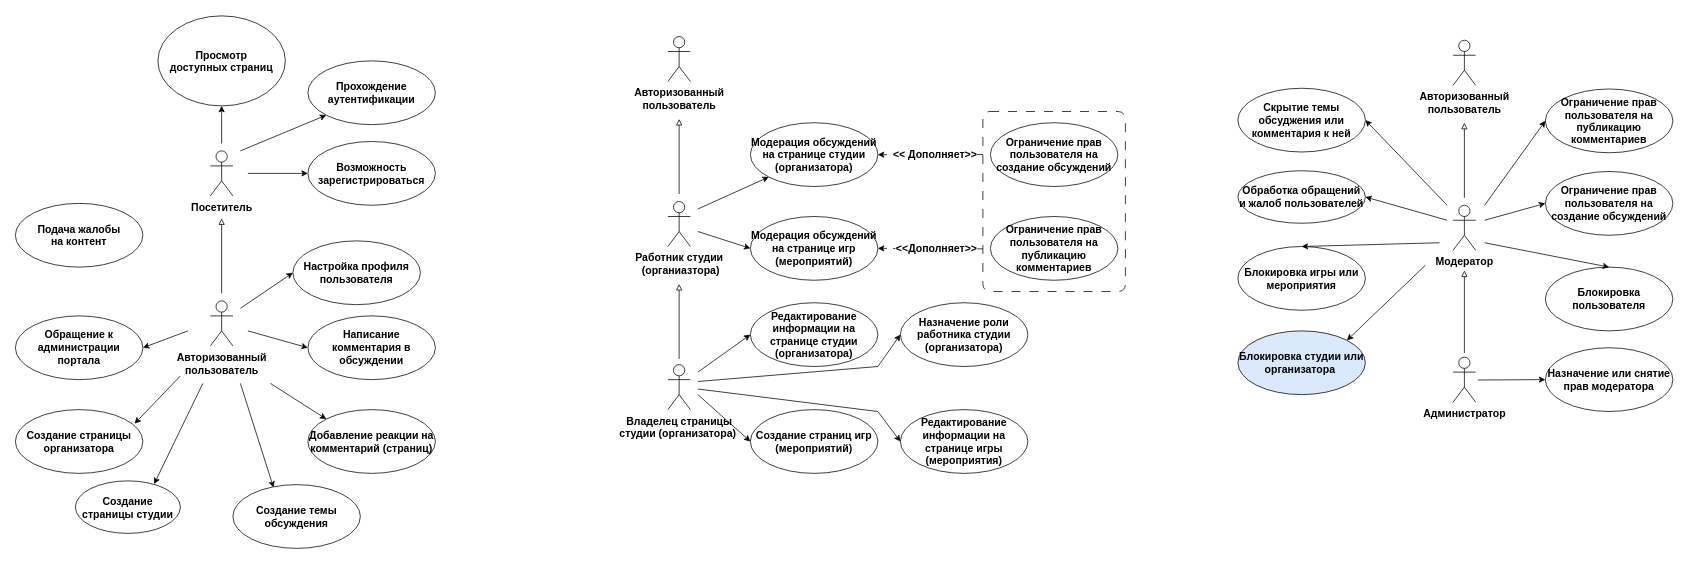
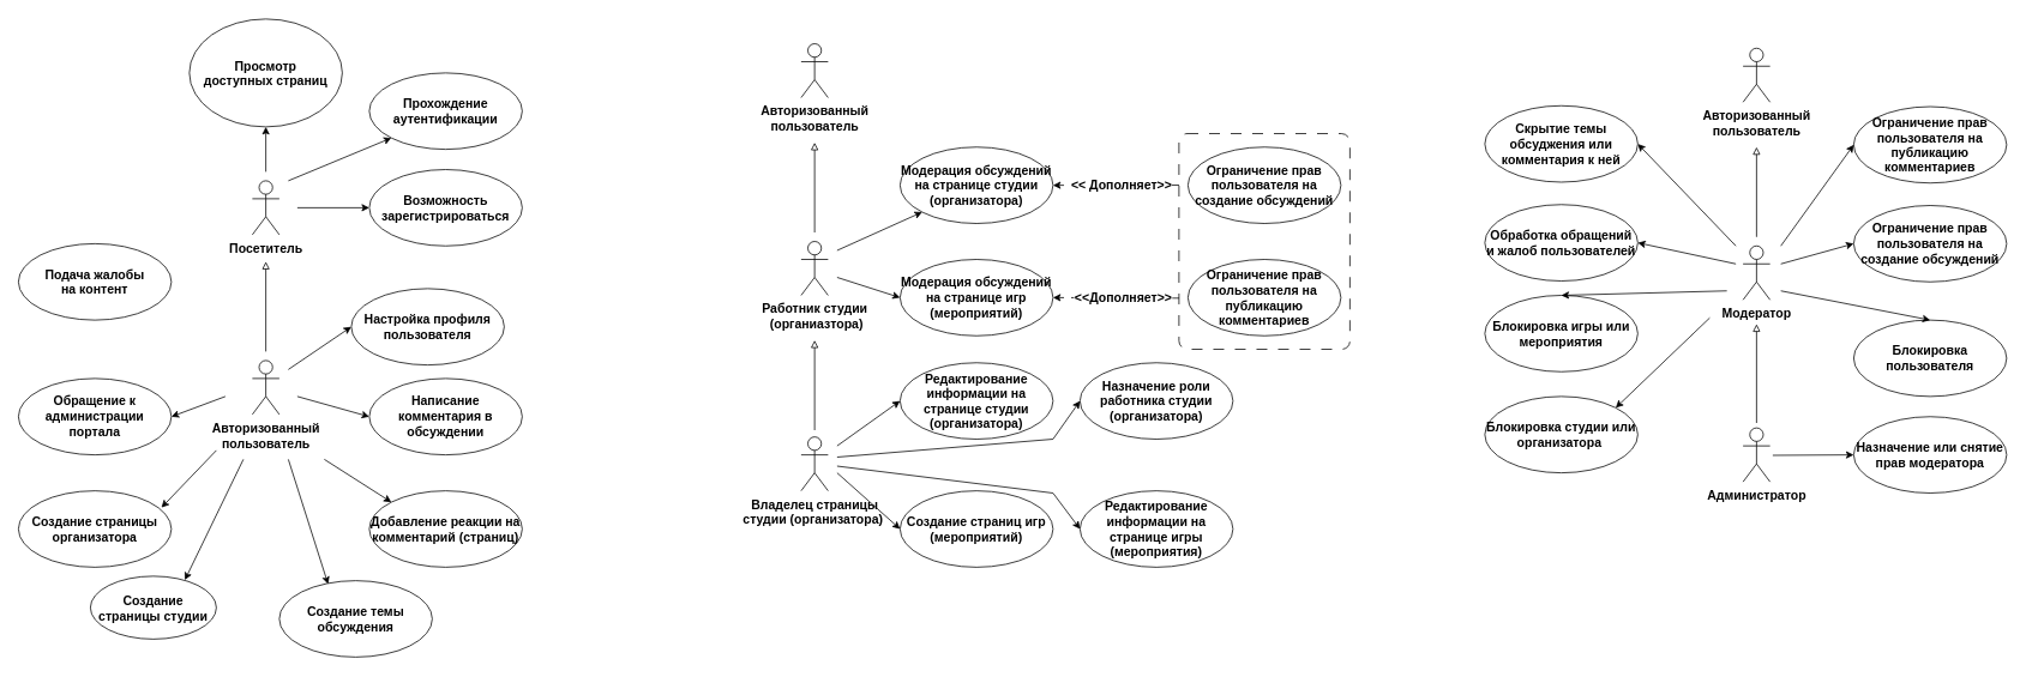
  <mxCell id="0" />
  <mxCell id="1" parent="0" />
  <mxCell id="2" value="" style="rounded=1;whiteSpace=wrap;html=1;fillColor=none;strokeWidth=1;dashed=1;dashPattern=12 12;arcSize=5;" parent="1" vertex="1"><mxGeometry x="1310" y="148" width="190" height="240" as="geometry" /></mxCell>
  <mxCell id="3" value="Редактирование информации на странице игры (мероприятия)" style="ellipse;whiteSpace=wrap;html=1;fontSize=14;fontStyle=1" parent="1" vertex="1"><mxGeometry x="1200" y="545.5" width="170" height="85" as="geometry" /></mxCell>
  <mxCell id="4" value="Назначение роли работника студии (организатора)" style="ellipse;whiteSpace=wrap;html=1;fontSize=14;fontStyle=1" parent="1" vertex="1"><mxGeometry x="1200" y="403" width="170" height="85" as="geometry" /></mxCell>
  <mxCell id="5" style="rounded=0;orthogonalLoop=1;jettySize=auto;html=1;entryX=0.5;entryY=1;entryDx=0;entryDy=0;" parent="1" target="9" edge="1"><mxGeometry relative="1" as="geometry"><mxPoint x="295" y="190.5" as="sourcePoint" /></mxGeometry></mxCell>
  <mxCell id="6" style="rounded=0;orthogonalLoop=1;jettySize=auto;html=1;entryX=0;entryY=0.5;entryDx=0;entryDy=0;" parent="1" target="10" edge="1"><mxGeometry relative="1" as="geometry"><mxPoint x="330" y="230.5" as="sourcePoint" /></mxGeometry></mxCell>
  <mxCell id="7" style="rounded=0;orthogonalLoop=1;jettySize=auto;html=1;entryX=0;entryY=1;entryDx=0;entryDy=0;" parent="1" target="36" edge="1"><mxGeometry relative="1" as="geometry"><mxPoint x="320" y="200.5" as="sourcePoint" /></mxGeometry></mxCell>
  <mxCell id="8" value="Посетитель" style="shape=umlActor;verticalLabelPosition=bottom;verticalAlign=top;html=1;outlineConnect=0;fontSize=14;fontStyle=1" parent="1" vertex="1"><mxGeometry x="280" y="200.5" width="30" height="60" as="geometry" /></mxCell>
  <mxCell id="9" value="Просмотр&lt;div&gt;доступных страниц&lt;/div&gt;" style="ellipse;whiteSpace=wrap;html=1;fontSize=14;fontStyle=1" parent="1" vertex="1"><mxGeometry x="210" y="20.5" width="170" height="120" as="geometry" /></mxCell>
  <mxCell id="10" value="Возможность&lt;div&gt;зарегистрироваться&lt;/div&gt;" style="ellipse;whiteSpace=wrap;html=1;fontSize=14;fontStyle=1" parent="1" vertex="1"><mxGeometry x="410" y="188" width="170" height="85" as="geometry" /></mxCell>
  <mxCell id="11" style="rounded=0;orthogonalLoop=1;jettySize=auto;html=1;endArrow=block;endFill=0;" parent="1" edge="1"><mxGeometry relative="1" as="geometry"><mxPoint x="295" y="390.5" as="sourcePoint" /><mxPoint x="295" y="290.5" as="targetPoint" /></mxGeometry></mxCell>
  <mxCell id="12" style="rounded=0;orthogonalLoop=1;jettySize=auto;html=1;entryX=0;entryY=0.5;entryDx=0;entryDy=0;" parent="1" target="16" edge="1"><mxGeometry relative="1" as="geometry"><mxPoint x="320" y="410.5" as="sourcePoint" /></mxGeometry></mxCell>
  <mxCell id="13" style="rounded=0;orthogonalLoop=1;jettySize=auto;html=1;entryX=0;entryY=0;entryDx=0;entryDy=0;" parent="1" target="20" edge="1"><mxGeometry relative="1" as="geometry"><mxPoint x="360" y="510.5" as="sourcePoint" /></mxGeometry></mxCell>
  <mxCell id="14" style="rounded=0;orthogonalLoop=1;jettySize=auto;html=1;entryX=0;entryY=0.5;entryDx=0;entryDy=0;" parent="1" target="21" edge="1"><mxGeometry relative="1" as="geometry"><mxPoint x="330" y="440.5" as="sourcePoint" /></mxGeometry></mxCell>
  <mxCell id="15" value="Авторизованный&lt;div&gt;пользователь&lt;/div&gt;" style="shape=umlActor;verticalLabelPosition=bottom;verticalAlign=top;html=1;outlineConnect=0;fontSize=14;fontStyle=1" parent="1" vertex="1"><mxGeometry x="280" y="400.5" width="30" height="60" as="geometry" /></mxCell>
  <mxCell id="16" value="Настройка профиля&lt;div&gt;пользователя&lt;/div&gt;" style="ellipse;whiteSpace=wrap;html=1;fontSize=14;fontStyle=1" parent="1" vertex="1"><mxGeometry x="390" y="320.5" width="170" height="85" as="geometry" /></mxCell>
  <mxCell id="17" value="Подача жалобы&lt;div&gt;на контент&lt;/div&gt;" style="ellipse;whiteSpace=wrap;html=1;fontSize=14;fontStyle=1" parent="1" vertex="1"><mxGeometry x="20" y="270.5" width="170" height="85" as="geometry" /></mxCell>
  <mxCell id="18" value="Обращение к администрации портала" style="ellipse;whiteSpace=wrap;html=1;fontSize=14;fontStyle=1" parent="1" vertex="1"><mxGeometry x="20" y="420.5" width="170" height="85" as="geometry" /></mxCell>
  <mxCell id="19" value="Создание страницы студии" style="ellipse;whiteSpace=wrap;html=1;fontSize=14;fontStyle=1" parent="1" vertex="1"><mxGeometry x="100" y="640.5" width="140" height="70" as="geometry" /></mxCell>
  <mxCell id="20" value="Добавление реакции на комментарий (страниц)" style="ellipse;whiteSpace=wrap;html=1;fontSize=14;fontStyle=1" parent="1" vertex="1"><mxGeometry x="410" y="545.5" width="170" height="85" as="geometry" /></mxCell>
  <mxCell id="21" value="Написание комментария в обсуждении" style="ellipse;whiteSpace=wrap;html=1;fontSize=14;fontStyle=1" parent="1" vertex="1"><mxGeometry x="410" y="420.5" width="170" height="85" as="geometry" /></mxCell>
  <mxCell id="22" value="Создание страницы организатора" style="ellipse;whiteSpace=wrap;html=1;fontSize=14;fontStyle=1" parent="1" vertex="1"><mxGeometry x="20" y="545.5" width="170" height="85" as="geometry" /></mxCell>
  <mxCell id="23" style="edgeStyle=orthogonalEdgeStyle;rounded=0;orthogonalLoop=1;jettySize=auto;html=1;endArrow=block;endFill=0;" parent="1" edge="1"><mxGeometry relative="1" as="geometry"><mxPoint x="905" y="258" as="sourcePoint" /><mxPoint x="905" y="158" as="targetPoint" /></mxGeometry></mxCell>
  <mxCell id="24" style="rounded=0;orthogonalLoop=1;jettySize=auto;html=1;entryX=0;entryY=1;entryDx=0;entryDy=0;" parent="1" target="27" edge="1"><mxGeometry relative="1" as="geometry"><mxPoint x="930" y="278" as="sourcePoint" /></mxGeometry></mxCell>
  <mxCell id="25" style="rounded=0;orthogonalLoop=1;jettySize=auto;html=1;entryX=0;entryY=0.5;entryDx=0;entryDy=0;" parent="1" target="28" edge="1"><mxGeometry relative="1" as="geometry"><mxPoint x="930" y="308" as="sourcePoint" /></mxGeometry></mxCell>
  <mxCell id="26" value="&lt;div&gt;Работник студии&lt;/div&gt;&lt;div&gt;&amp;nbsp;(&lt;span style=&quot;background-color: transparent; color: light-dark(rgb(0, 0, 0), rgb(255, 255, 255));&quot;&gt;органиазтора&lt;/span&gt;&lt;span style=&quot;background-color: transparent; color: light-dark(rgb(0, 0, 0), rgb(255, 255, 255));&quot;&gt;)&lt;/span&gt;&lt;/div&gt;" style="shape=umlActor;verticalLabelPosition=bottom;verticalAlign=top;html=1;outlineConnect=0;fontSize=14;fontStyle=1" parent="1" vertex="1"><mxGeometry x="890" y="268" width="30" height="60" as="geometry" /></mxCell>
  <mxCell id="27" value="Модерация обсуждений на странице студии (организатора)&lt;span style=&quot;color: rgba(0, 0, 0, 0); font-family: monospace; font-size: 0px; font-weight: 400; text-align: start; text-wrap-mode: nowrap;&quot;&gt;%3CmxGraphModel%3E%3Croot%3E%3CmxCell%20id%3D%220%22%2F%3E%3CmxCell%20id%3D%221%22%20parent%3D%220%22%2F%3E%3CmxCell%20id%3D%222%22%20value%3D%22%D0%92%D0%BE%D0%B7%D0%BC%D0%BE%D0%B6%D0%BD%D0%BE%D1%81%D1%82%D1%8C%26lt%3Bdiv%26gt%3B%D0%B7%D0%B0%D1%80%D0%B5%D0%B3%D0%B8%D1%81%D1%82%D1%80%D0%B8%D1%80%D0%BE%D0%B2%D0%B0%D1%82%D1%8C%D1%81%D1%8F%26lt%3B%2Fdiv%26gt%3B%22%20style%3D%22ellipse%3BwhiteSpace%3Dwrap%3Bhtml%3D1%3BfontSize%3D14%3BfontStyle%3D1%22%20vertex%3D%221%22%20parent%3D%221%22%3E%3CmxGeometry%20x%3D%22-390%22%20y%3D%22187.5%22%20width%3D%22170%22%20height%3D%2285%22%20as%3D%22geometry%22%2F%3E%3C%2FmxCell%3E%3C%2Froot%3E%3C%2FmxGraphModel%3E&lt;/span&gt;" style="ellipse;whiteSpace=wrap;html=1;fontSize=14;fontStyle=1" parent="1" vertex="1"><mxGeometry x="1000" y="163" width="170" height="85" as="geometry" /></mxCell>
  <mxCell id="28" value="Модерация обсуждений на странице игр (мероприятий)" style="ellipse;whiteSpace=wrap;html=1;fontSize=14;fontStyle=1" parent="1" vertex="1"><mxGeometry x="1000" y="288" width="170" height="85" as="geometry" /></mxCell>
  <mxCell id="29" style="rounded=0;orthogonalLoop=1;jettySize=auto;html=1;entryX=1;entryY=0.5;entryDx=0;entryDy=0;dashed=1;dashPattern=8 8;exitX=0.001;exitY=0.763;exitDx=0;exitDy=0;exitPerimeter=0;" parent="1" source="2" target="28" edge="1"><mxGeometry relative="1" as="geometry" /></mxCell>
  <mxCell id="30" value="&amp;lt;&amp;lt;Дополняет&amp;gt;&amp;gt;" style="edgeLabel;html=1;align=center;verticalAlign=middle;resizable=0;points=[];fontStyle=1;fontSize=14;" parent="29" vertex="1" connectable="0"><mxGeometry x="0.403" relative="1" as="geometry"><mxPoint x="35" as="offset" /></mxGeometry></mxCell>
  <mxCell id="31" value="Ограничение прав пользователя на публикацию комментариев" style="ellipse;whiteSpace=wrap;html=1;fontSize=14;fontStyle=1" parent="1" vertex="1"><mxGeometry x="1320" y="288" width="170" height="85" as="geometry" /></mxCell>
  <mxCell id="32" style="rounded=0;orthogonalLoop=1;jettySize=auto;html=1;entryX=1;entryY=0.5;entryDx=0;entryDy=0;dashed=1;dashPattern=8 8;exitX=0.001;exitY=0.239;exitDx=0;exitDy=0;exitPerimeter=0;" parent="1" source="2" target="27" edge="1"><mxGeometry relative="1" as="geometry" /></mxCell>
  <mxCell id="33" value="&amp;lt;&amp;lt; Дополняет&amp;gt;&amp;gt;" style="edgeLabel;html=1;align=center;verticalAlign=middle;resizable=0;points=[];fontStyle=1;fontSize=14;" parent="32" vertex="1" connectable="0"><mxGeometry x="0.112" y="-1" relative="1" as="geometry"><mxPoint x="13" y="1" as="offset" /></mxGeometry></mxCell>
  <mxCell id="34" value="Ограничение прав пользователя на создание обсуждений" style="ellipse;whiteSpace=wrap;html=1;fontSize=14;fontStyle=1" parent="1" vertex="1"><mxGeometry x="1320" y="163" width="170" height="85" as="geometry" /></mxCell>
  <mxCell id="35" value="Авторизованный&lt;div&gt;пользователь&lt;/div&gt;" style="shape=umlActor;verticalLabelPosition=bottom;verticalAlign=top;html=1;outlineConnect=0;fontSize=14;fontStyle=1" parent="1" vertex="1"><mxGeometry x="890" y="48" width="30" height="60" as="geometry" /></mxCell>
  <mxCell id="36" value="Прохождение аутентификации" style="ellipse;whiteSpace=wrap;html=1;fontSize=14;fontStyle=1" parent="1" vertex="1"><mxGeometry x="410" y="80.5" width="170" height="85" as="geometry" /></mxCell>
  <mxCell id="37" value="" style="rounded=0;orthogonalLoop=1;jettySize=auto;html=1;entryX=0.319;entryY=0.046;entryDx=0;entryDy=0;entryPerimeter=0;" parent="1" target="38" edge="1"><mxGeometry relative="1" as="geometry"><mxPoint x="320" y="510.5" as="sourcePoint" /><mxPoint x="310" y="813.5" as="targetPoint" /></mxGeometry></mxCell>
  <mxCell id="38" value="Создание темы обсуждения" style="ellipse;whiteSpace=wrap;html=1;fontSize=14;fontStyle=1" parent="1" vertex="1"><mxGeometry x="310" y="645.5" width="170" height="85" as="geometry" /></mxCell>
  <mxCell id="39" style="rounded=0;orthogonalLoop=1;jettySize=auto;html=1;entryX=0.75;entryY=0.061;entryDx=0;entryDy=0;entryPerimeter=0;" parent="1" target="19" edge="1"><mxGeometry relative="1" as="geometry"><mxPoint x="270" y="510.5" as="sourcePoint" /></mxGeometry></mxCell>
  <mxCell id="40" style="rounded=0;orthogonalLoop=1;jettySize=auto;html=1;entryX=0.935;entryY=0.22;entryDx=0;entryDy=0;entryPerimeter=0;" parent="1" target="22" edge="1"><mxGeometry relative="1" as="geometry"><mxPoint x="240" y="500.5" as="sourcePoint" /></mxGeometry></mxCell>
  <mxCell id="41" style="rounded=0;orthogonalLoop=1;jettySize=auto;html=1;entryX=1;entryY=0.5;entryDx=0;entryDy=0;" parent="1" target="18" edge="1"><mxGeometry relative="1" as="geometry"><mxPoint x="250" y="440.5" as="sourcePoint" /></mxGeometry></mxCell>
  <mxCell id="42" style="rounded=0;orthogonalLoop=1;jettySize=auto;html=1;endArrow=block;endFill=0;" parent="1" edge="1"><mxGeometry relative="1" as="geometry"><mxPoint x="905" y="478" as="sourcePoint" /><mxPoint x="905" y="378" as="targetPoint" /></mxGeometry></mxCell>
  <mxCell id="43" style="rounded=0;orthogonalLoop=1;jettySize=auto;html=1;entryX=0;entryY=0.5;entryDx=0;entryDy=0;" parent="1" target="46" edge="1"><mxGeometry relative="1" as="geometry"><mxPoint x="930" y="495.5" as="sourcePoint" /></mxGeometry></mxCell>
  <mxCell id="44" style="rounded=0;orthogonalLoop=1;jettySize=auto;html=1;entryX=0;entryY=0.5;entryDx=0;entryDy=0;" parent="1" target="47" edge="1"><mxGeometry relative="1" as="geometry"><mxPoint x="930" y="525.5" as="sourcePoint" /></mxGeometry></mxCell>
  <mxCell id="45" value="&lt;div&gt;Владелец страницы&lt;/div&gt;&lt;div&gt;студии (организатора)&amp;nbsp;&lt;/div&gt;" style="shape=umlActor;verticalLabelPosition=bottom;verticalAlign=top;html=1;outlineConnect=0;fontSize=14;fontStyle=1" parent="1" vertex="1"><mxGeometry x="890" y="485.5" width="30" height="60" as="geometry" /></mxCell>
  <mxCell id="46" value="Редактирование информации на странице студии (организатора)" style="ellipse;whiteSpace=wrap;html=1;fontSize=14;fontStyle=1" parent="1" vertex="1"><mxGeometry x="1000" y="403" width="170" height="85" as="geometry" /></mxCell>
  <mxCell id="47" value="Создание страниц игр (мероприятий)" style="ellipse;whiteSpace=wrap;html=1;fontSize=14;fontStyle=1" parent="1" vertex="1"><mxGeometry x="1000" y="545.5" width="170" height="85" as="geometry" /></mxCell>
  <mxCell id="48" style="edgeStyle=orthogonalEdgeStyle;rounded=0;orthogonalLoop=1;jettySize=auto;html=1;endArrow=block;endFill=0;" parent="1" edge="1"><mxGeometry relative="1" as="geometry"><mxPoint x="1952" y="263" as="sourcePoint" /><mxPoint x="1952" y="163" as="targetPoint" /></mxGeometry></mxCell>
  <mxCell id="49" style="rounded=0;orthogonalLoop=1;jettySize=auto;html=1;entryX=1;entryY=0.5;entryDx=0;entryDy=0;" parent="1" target="62" edge="1"><mxGeometry relative="1" as="geometry"><mxPoint x="1929" y="273" as="sourcePoint" /></mxGeometry></mxCell>
  <mxCell id="50" style="rounded=0;orthogonalLoop=1;jettySize=auto;html=1;entryX=1;entryY=0.5;entryDx=0;entryDy=0;" parent="1" target="61" edge="1"><mxGeometry relative="1" as="geometry"><mxPoint x="1929" y="293" as="sourcePoint" /></mxGeometry></mxCell>
  <mxCell id="51" style="rounded=0;orthogonalLoop=1;jettySize=auto;html=1;entryX=0;entryY=0.5;entryDx=0;entryDy=0;" parent="1" target="56" edge="1"><mxGeometry relative="1" as="geometry"><mxPoint x="1979" y="273" as="sourcePoint" /></mxGeometry></mxCell>
  <mxCell id="52" style="rounded=0;orthogonalLoop=1;jettySize=auto;html=1;entryX=0;entryY=0.5;entryDx=0;entryDy=0;" parent="1" target="57" edge="1"><mxGeometry relative="1" as="geometry"><mxPoint x="1979" y="293" as="sourcePoint" /></mxGeometry></mxCell>
  <mxCell id="53" style="rounded=0;orthogonalLoop=1;jettySize=auto;html=1;entryX=1;entryY=0;entryDx=0;entryDy=0;" edge="1" parent="1" target="59"><mxGeometry relative="1" as="geometry"><mxPoint x="1900" y="353" as="sourcePoint" /></mxGeometry></mxCell>
  <mxCell id="54" value="&lt;div&gt;Модератор&lt;/div&gt;" style="shape=umlActor;verticalLabelPosition=bottom;verticalAlign=top;html=1;outlineConnect=0;fontSize=14;fontStyle=1" parent="1" vertex="1"><mxGeometry x="1937" y="273" width="30" height="60" as="geometry" /></mxCell>
  <mxCell id="55" value="Авторизованный&lt;div&gt;пользователь&lt;/div&gt;" style="shape=umlActor;verticalLabelPosition=bottom;verticalAlign=top;html=1;outlineConnect=0;fontSize=14;fontStyle=1" parent="1" vertex="1"><mxGeometry x="1937" y="53" width="30" height="60" as="geometry" /></mxCell>
  <mxCell id="56" value="Ограничение прав пользователя на публикацию комментариев" style="ellipse;whiteSpace=wrap;html=1;fontSize=14;fontStyle=1" parent="1" vertex="1"><mxGeometry x="2060" y="118" width="170" height="85" as="geometry" /></mxCell>
  <mxCell id="57" value="Ограничение прав пользователя на создание обсуждений" style="ellipse;whiteSpace=wrap;html=1;fontSize=14;fontStyle=1" parent="1" vertex="1"><mxGeometry x="2060" y="228" width="170" height="85" as="geometry" /></mxCell>
  <mxCell id="58" value="Блокировка пользователя" style="ellipse;whiteSpace=wrap;html=1;fontSize=14;fontStyle=1" parent="1" vertex="1"><mxGeometry x="2060" y="355.5" width="170" height="85" as="geometry" /></mxCell>
- <mxCell id="59" value="Блокировка студии или организатора&amp;nbsp;" style="ellipse;whiteSpace=wrap;html=1;fontSize=14;fontStyle=1;fillColor=#dae8fc;" parent="1" vertex="1"><mxGeometry x="1650" y="440.5" width="170" height="85" as="geometry" /></mxCell>
+ <mxCell id="59" value="Блокировка студии или организатора&amp;nbsp;" style="ellipse;whiteSpace=wrap;html=1;fontSize=14;fontStyle=1" parent="1" vertex="1"><mxGeometry x="1650" y="440.5" width="170" height="85" as="geometry" /></mxCell>
  <mxCell id="60" value="Блокировка игры или мероприятия" style="ellipse;whiteSpace=wrap;html=1;fontSize=14;fontStyle=1" parent="1" vertex="1"><mxGeometry x="1650" y="328" width="170" height="85" as="geometry" /></mxCell>
- <mxCell id="61" value="Обработка обращений и жалоб пользователей" style="ellipse;whiteSpace=wrap;html=1;fontSize=14;fontStyle=1" parent="1" vertex="1"><mxGeometry x="1650" y="227" width="170" height="70" as="geometry" /></mxCell>
+ <mxCell id="61" value="Обработка обращений и жалоб пользователей" style="ellipse;whiteSpace=wrap;html=1;fontSize=14;fontStyle=1" parent="1" vertex="1"><mxGeometry x="1650" y="227" width="170" height="85" as="geometry" /></mxCell>
  <mxCell id="62" value="Скрытие темы обсуджения или комментария к ней" style="ellipse;whiteSpace=wrap;html=1;fontSize=14;fontStyle=1" parent="1" vertex="1"><mxGeometry x="1650" y="117" width="170" height="85" as="geometry" /></mxCell>
  <mxCell id="63" style="rounded=0;orthogonalLoop=1;jettySize=auto;html=1;entryX=0;entryY=0.5;entryDx=0;entryDy=0;" parent="1" target="4" edge="1"><mxGeometry relative="1" as="geometry"><mxPoint x="930" y="508" as="sourcePoint" /><Array as="points"><mxPoint x="1170" y="488" /></Array></mxGeometry></mxCell>
  <mxCell id="64" style="rounded=0;orthogonalLoop=1;jettySize=auto;html=1;entryX=0;entryY=0.5;entryDx=0;entryDy=0;" parent="1" target="3" edge="1"><mxGeometry relative="1" as="geometry"><mxPoint x="930" y="518" as="sourcePoint" /><Array as="points"><mxPoint x="1170" y="548" /></Array></mxGeometry></mxCell>
  <mxCell id="65" style="rounded=0;orthogonalLoop=1;jettySize=auto;html=1;entryX=0.5;entryY=0;entryDx=0;entryDy=0;" parent="1" target="58" edge="1"><mxGeometry relative="1" as="geometry"><mxPoint x="1979" y="323" as="sourcePoint" /></mxGeometry></mxCell>
  <mxCell id="66" style="rounded=0;orthogonalLoop=1;jettySize=auto;html=1;entryX=0.5;entryY=0;entryDx=0;entryDy=0;" parent="1" target="60" edge="1"><mxGeometry relative="1" as="geometry"><mxPoint x="1919" y="323" as="sourcePoint" /></mxGeometry></mxCell>
  <mxCell id="67" style="rounded=0;orthogonalLoop=1;jettySize=auto;html=1;entryX=0;entryY=0.5;entryDx=0;entryDy=0;" edge="1" parent="1" target="70"><mxGeometry relative="1" as="geometry"><mxPoint x="1970" y="506" as="sourcePoint" /></mxGeometry></mxCell>
  <mxCell id="68" style="rounded=0;orthogonalLoop=1;jettySize=auto;html=1;endArrow=block;endFill=0;" edge="1" parent="1"><mxGeometry relative="1" as="geometry"><mxPoint x="1952" y="360" as="targetPoint" /><mxPoint x="1952" y="470" as="sourcePoint" /></mxGeometry></mxCell>
  <mxCell id="69" value="Администратор" style="shape=umlActor;verticalLabelPosition=bottom;verticalAlign=top;html=1;outlineConnect=0;fontSize=14;fontStyle=1" vertex="1" parent="1"><mxGeometry x="1937" y="475.5" width="30" height="60" as="geometry" /></mxCell>
  <mxCell id="70" value="Назначение или снятие прав модератора" style="ellipse;whiteSpace=wrap;html=1;fontSize=14;fontStyle=1" vertex="1" parent="1"><mxGeometry x="2060" y="463" width="170" height="85" as="geometry" /></mxCell>
